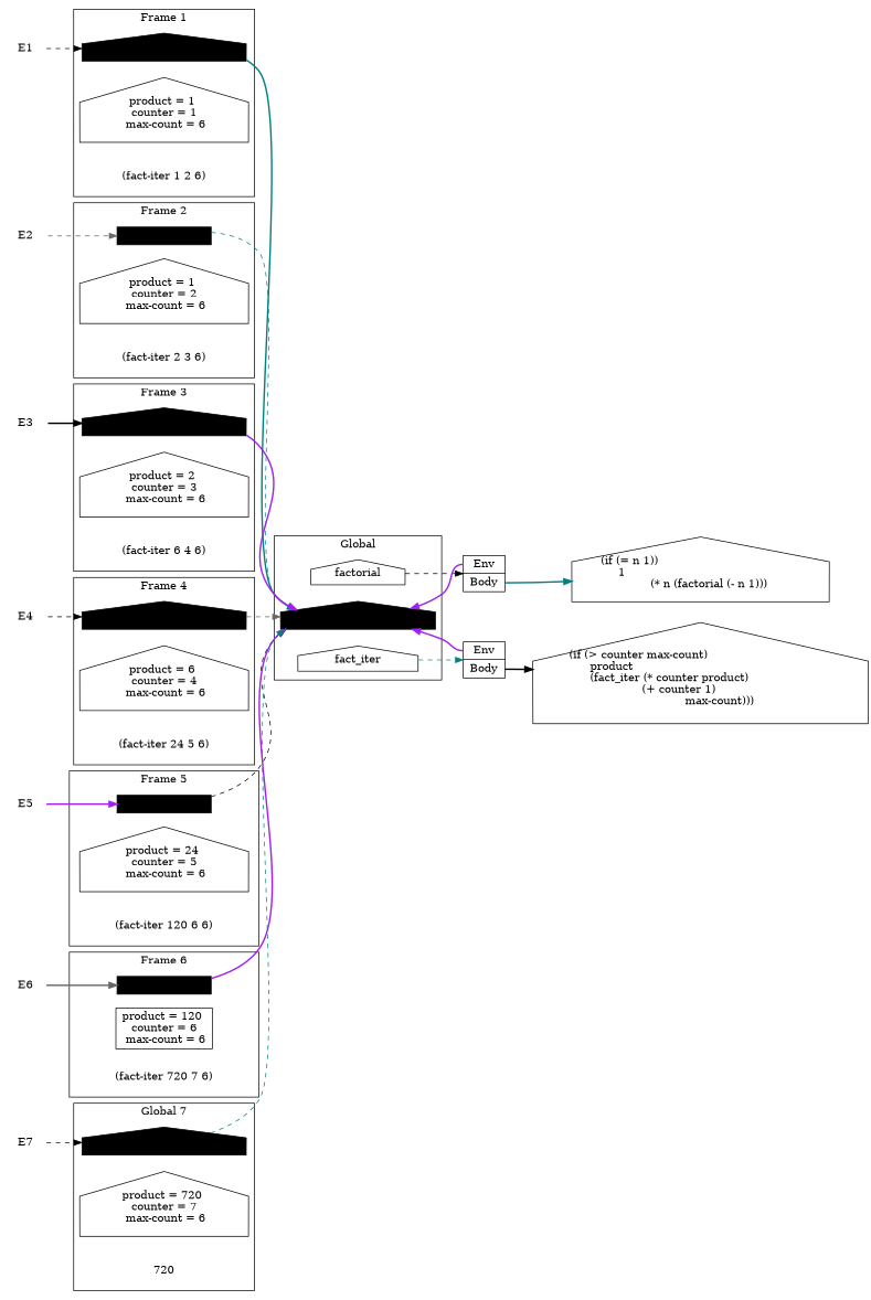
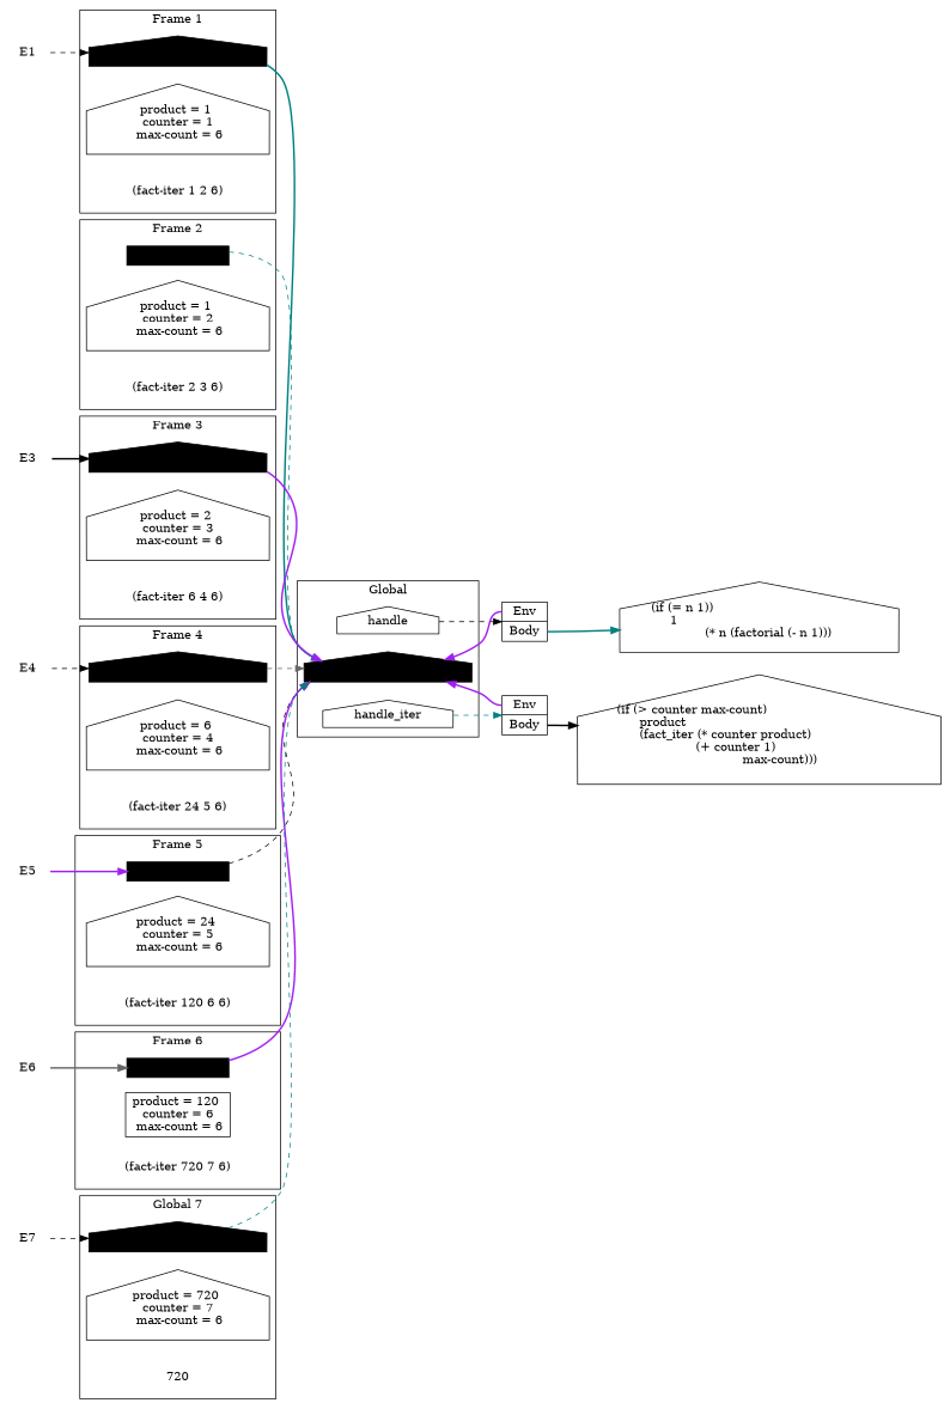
  digraph {
    rankdir=LR
    node [shape=house]
    edge [color=black style=dashed]
    global_handle [fillcolor=black height=0.1 style=filled width=0.1]
-   factorial
-   fact_iter
+   factorial [label=handle]
+   fact_iter [label=handle_iter]
    frame1_handle [fillcolor=black height=0.1 style=filled width=0.1]
    n5 [label="product = 1 \n counter = 1 \n max-count = 6"]
    n6 [color=white label="(fact-iter 1 2 6)" shape=box]
    frame2_handle [fillcolor=black height=0.1 shape=box style=filled width=0.1]
    n8 [label="product = 1 \n counter = 2 \n max-count = 6"]
    n9 [color=white label="(fact-iter 2 3 6)"]
    frame3_handle [fillcolor=black height=0.1 style=filled width=0.1]
    n11 [label="product = 2 \n counter = 3 \n max-count = 6"]
    n12 [color=white label="(fact-iter 6 4 6)" shape=box]
    frame4_handle [fillcolor=black height=0.1 style=filled width=0.1]
    n14 [label="product = 6 \n counter = 4 \n max-count = 6"]
    n15 [color=white label="(fact-iter 24 5 6)" shape=box]
    frame5_handle [fillcolor=black height=0.1 shape=box style=filled width=0.1]
    n17 [label="product = 24 \n counter = 5 \n max-count = 6"]
    n18 [color=white label="(fact-iter 120 6 6)"]
    frame6_handle [fillcolor=black height=0.1 shape=box style=filled width=0.1]
    n20 [label="product = 120 \n counter = 6 \n max-count = 6" shape=box]
    n21 [color=white label="(fact-iter 720 7 6)"]
    frame7_handle [fillcolor=black height=0.1 style=filled width=0.1]
    n23 [label="product = 720 \n counter = 7 \n max-count = 6"]
    n24 [color=white label=720 shape=box]
    n25 [label="<env> Env | <body> Body" shape=record]
    n26 [label="<env> Env | <body> Body" shape=record]
    n27 [label="(if (= n 1))\l     1\l     (* n (factorial (- n 1)))"]
    n28 [label="(if (> counter max-count)\l      product\l      (fact_iter (* counter product)\l                     (+ counter 1)\l           max-count)))"]
    E1 [color=white shape=box]
-   E2 [color=white]
    E3 [color=white]
    E4 [color=white]
    E5 [color=white shape=box]
    E6 [color=white shape=box]
    E7 [color=white shape=box]
    subgraph cluster_1 {
      label=Global
      global_handle
      factorial
      fact_iter
    }
    subgraph cluster_2 {
      label="Frame 1"
      frame1_handle
      n5
      n6
    }
    subgraph cluster_3 {
      label="Frame 2"
      frame2_handle
      n8
      n9
    }
    subgraph cluster_4 {
      label="Frame 3"
      frame3_handle
      n11
      n12
    }
    subgraph cluster_5 {
      label="Frame 4"
      frame4_handle
      n14
      n15
    }
    subgraph cluster_6 {
      label="Frame 5"
      frame5_handle
      n17
      n18
    }
    subgraph cluster_7 {
      label="Frame 6"
      frame6_handle
      n20
      n21
    }
    subgraph cluster_8 {
      label="Global 7"
      frame7_handle
      n23
      n24
    }
    factorial -> n25
    fact_iter -> n26 [color=teal]
    frame1_handle -> global_handle [color=teal style=bold]
    frame2_handle -> global_handle [color=teal]
    frame3_handle -> global_handle [color=purple style=bold]
    frame4_handle -> global_handle [color=gray40]
    frame5_handle -> global_handle
    frame6_handle -> global_handle [color=purple style=bold]
    frame7_handle -> global_handle [color=teal]
    n25 -> global_handle [color=purple style=bold tailport=env]
    n25 -> n27 [color=teal style=bold tailport=body]
    n26 -> global_handle [color=purple style=bold tailport=env]
    n26 -> n28 [style=bold tailport=body]
    E1 -> frame1_handle
-   E2 -> frame2_handle [color=gray40]
    E3 -> frame3_handle [style=bold]
    E4 -> frame4_handle
    E5 -> frame5_handle [color=purple style=bold]
    E6 -> frame6_handle [color=gray40 style=bold]
    E7 -> frame7_handle
  }
